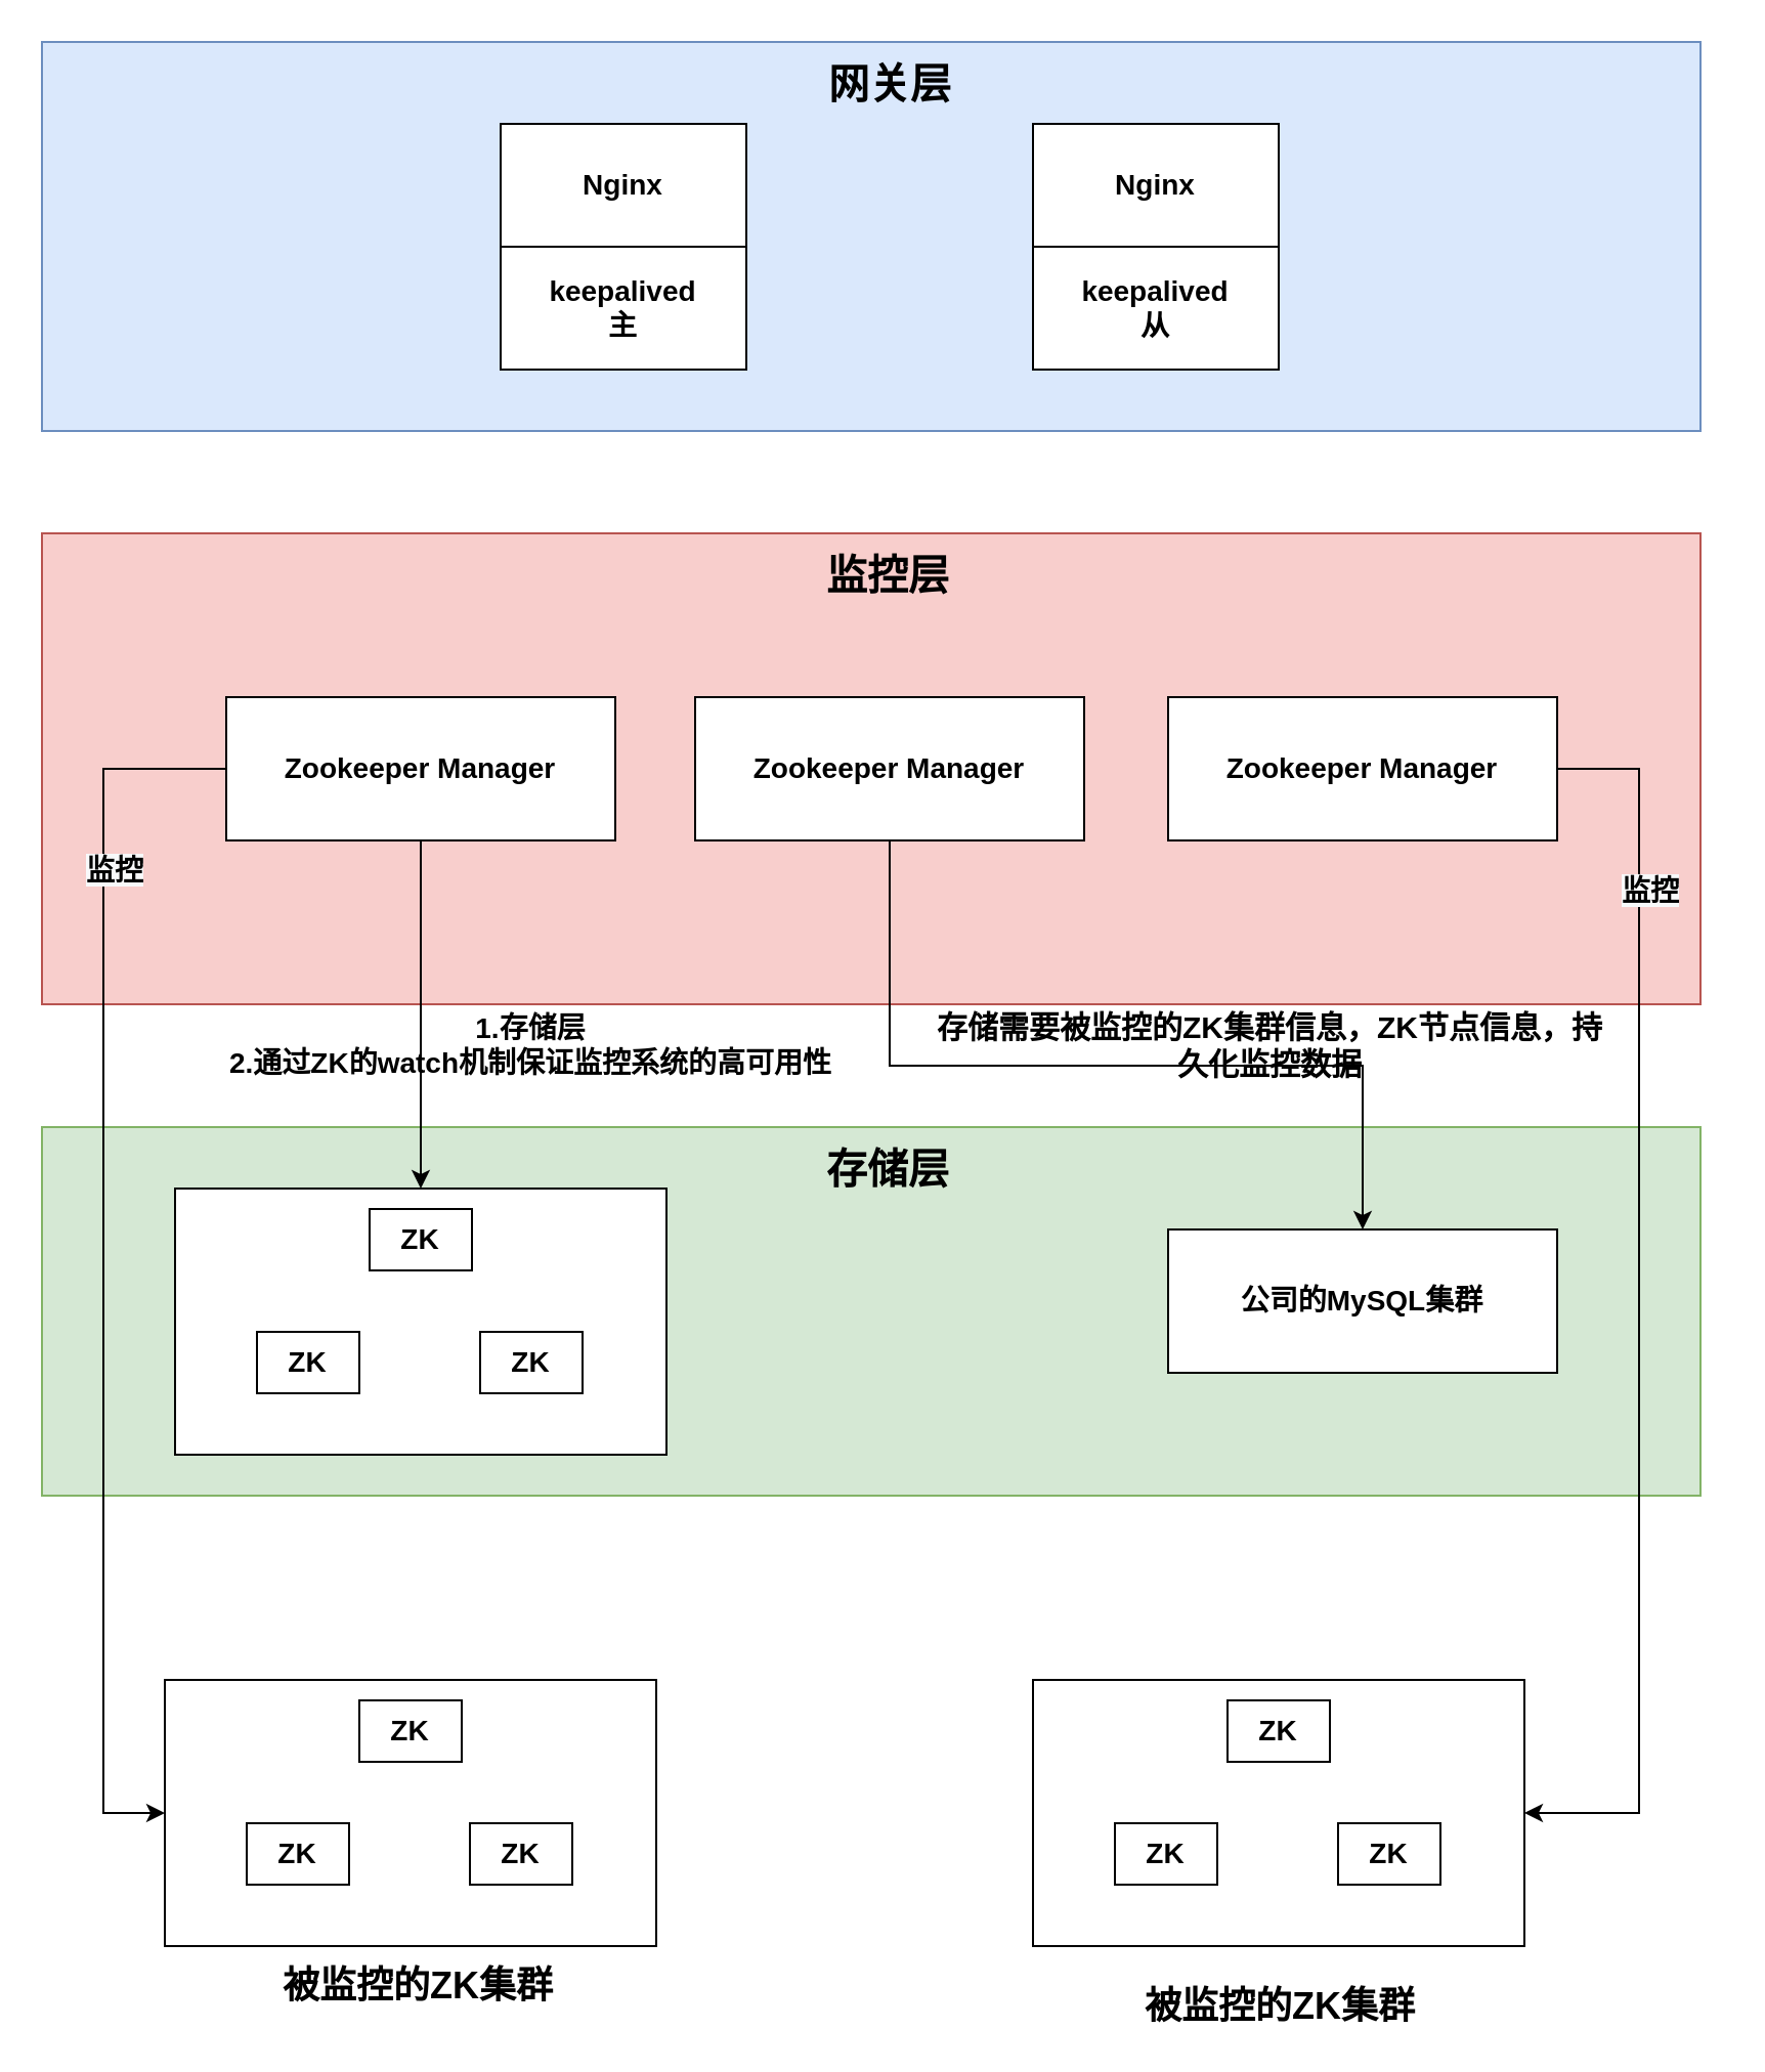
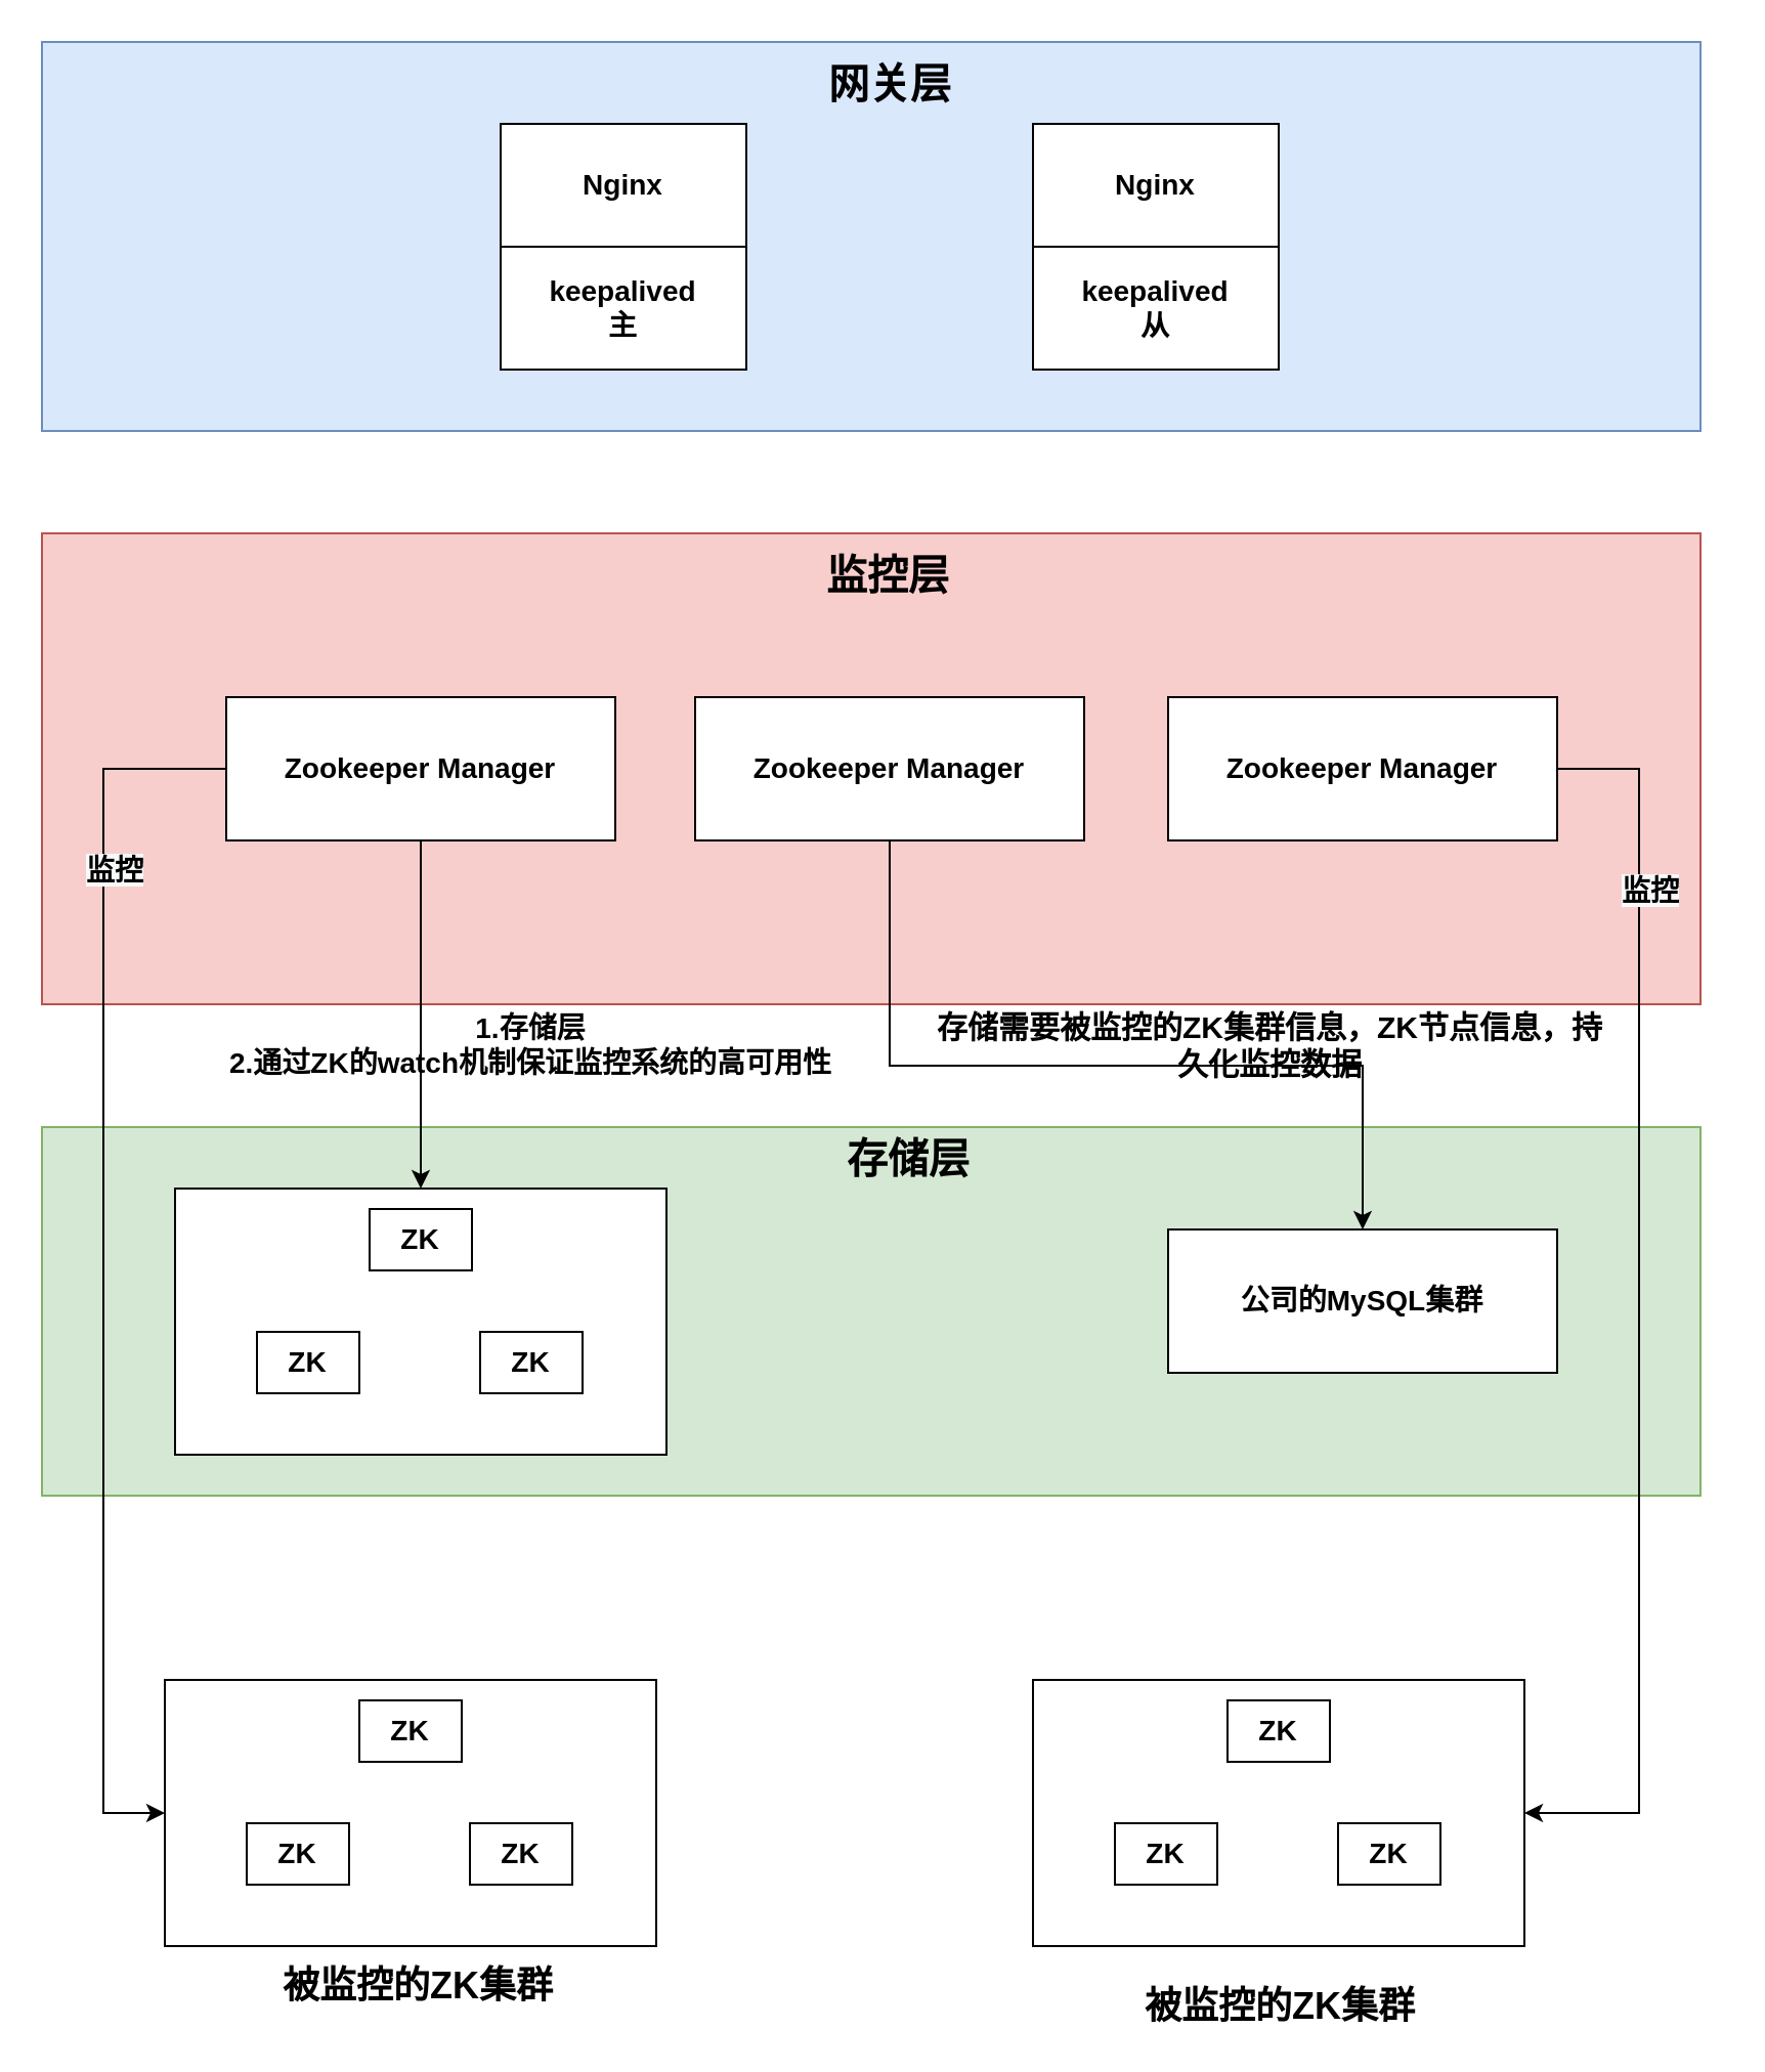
  <mxCell id="0" />
  <mxCell id="1" parent="0" />
  <mxCell id="2" value="" style="rounded=0;whiteSpace=wrap;html=1;fillColor=#dae8fc;strokeColor=#6c8ebf;" vertex="1" parent="1"><mxGeometry y="20" width="810" height="190" as="geometry" x="20" /></mxCell>
  <mxCell id="3" value="" style="rounded=0;whiteSpace=wrap;html=1;fillColor=#f8cecc;strokeColor=#b85450;" vertex="1" parent="1"><mxGeometry y="260" width="810" height="230" as="geometry" x="20" /></mxCell>
  <mxCell id="4" value="&lt;b&gt;&lt;font style=&quot;font-size: 14px&quot;&gt;Nginx&lt;/font&gt;&lt;/b&gt;" style="rounded=0;whiteSpace=wrap;html=1;" vertex="1" parent="1"><mxGeometry x="244" y="60" width="120" height="60" as="geometry" /></mxCell>
  <mxCell id="5" value="&lt;b&gt;&lt;font style=&quot;font-size: 14px&quot;&gt;Nginx&lt;/font&gt;&lt;/b&gt;" style="rounded=0;whiteSpace=wrap;html=1;" vertex="1" parent="1"><mxGeometry x="504" y="60" width="120" height="60" as="geometry" /></mxCell>
  <mxCell id="6" value="&lt;b&gt;&lt;font style=&quot;font-size: 14px&quot;&gt;keepalived&lt;br&gt;主&lt;br&gt;&lt;/font&gt;&lt;/b&gt;" style="rounded=0;whiteSpace=wrap;html=1;" vertex="1" parent="1"><mxGeometry x="244" y="120" width="120" height="60" as="geometry" /></mxCell>
  <mxCell id="7" value="&lt;b&gt;&lt;font style=&quot;font-size: 14px&quot;&gt;keepalived&lt;br&gt;从&lt;br&gt;&lt;/font&gt;&lt;/b&gt;" style="rounded=0;whiteSpace=wrap;html=1;" vertex="1" parent="1"><mxGeometry x="504" y="120" width="120" height="60" as="geometry" /></mxCell>
  <mxCell id="8" value="&lt;b&gt;&lt;font style=&quot;font-size: 14px&quot;&gt;Zookeeper Manager&lt;/font&gt;&lt;/b&gt;" style="rounded=0;whiteSpace=wrap;html=1;" vertex="1" parent="1"><mxGeometry x="110" y="340" width="190" height="70" as="geometry" /></mxCell>
  <mxCell id="9" value="&lt;b&gt;&lt;font style=&quot;font-size: 14px&quot;&gt;Zookeeper Manager&lt;/font&gt;&lt;/b&gt;" style="rounded=0;whiteSpace=wrap;html=1;" vertex="1" parent="1"><mxGeometry x="339" y="340" width="190" height="70" as="geometry" /></mxCell>
  <mxCell id="10" value="&lt;b&gt;&lt;font style=&quot;font-size: 14px&quot;&gt;Zookeeper Manager&lt;/font&gt;&lt;/b&gt;" style="rounded=0;whiteSpace=wrap;html=1;" vertex="1" parent="1"><mxGeometry x="570" y="340" width="190" height="70" as="geometry" /></mxCell>
  <mxCell id="11" value="&lt;b&gt;&lt;font style=&quot;font-size: 20px&quot;&gt;监控层&lt;/font&gt;&lt;/b&gt;" style="text;html=1;strokeColor=none;fillColor=none;align=center;verticalAlign=middle;whiteSpace=wrap;rounded=0;" vertex="1" parent="1"><mxGeometry x="391" y="270" width="85" height="20" as="geometry" /></mxCell>
  <mxCell id="12" value="&lt;span style=&quot;font-size: 20px&quot;&gt;&lt;b&gt;网关层&lt;/b&gt;&lt;/span&gt;" style="text;html=1;strokeColor=none;fillColor=none;align=center;verticalAlign=middle;whiteSpace=wrap;rounded=0;" vertex="1" parent="1"><mxGeometry x="391.5" y="30" width="85" height="20" as="geometry" /></mxCell>
  <mxCell id="13" value="" style="rounded=0;whiteSpace=wrap;html=1;fillColor=#d5e8d4;strokeColor=#82b366;" vertex="1" parent="1"><mxGeometry y="550" width="810" height="180" as="geometry" x="20" /></mxCell>
- <mxCell id="14" value="&lt;span style=&quot;font-size: 20px&quot;&gt;&lt;b&gt;存储层&lt;/b&gt;&lt;/span&gt;" style="text;html=1;strokeColor=none;fillColor=none;align=center;verticalAlign=middle;whiteSpace=wrap;rounded=0;" vertex="1" parent="1"><mxGeometry x="391" y="560" width="85" height="20" as="geometry" /></mxCell>
+ <mxCell id="14" value="&lt;span style=&quot;font-size: 20px&quot;&gt;&lt;b&gt;存储层&lt;/b&gt;&lt;/span&gt;" style="text;html=1;strokeColor=none;fillColor=none;align=center;verticalAlign=middle;whiteSpace=wrap;rounded=0;" vertex="1" parent="1"><mxGeometry x="401" y="555" width="85" height="20" as="geometry" /></mxCell>
  <mxCell id="15" value="&lt;b&gt;&lt;font style=&quot;font-size: 14px&quot;&gt;公司的MySQL集群&lt;br&gt;&lt;/font&gt;&lt;/b&gt;" style="rounded=0;whiteSpace=wrap;html=1;" vertex="1" parent="1"><mxGeometry x="570" y="600" width="190" height="70" as="geometry" /></mxCell>
  <mxCell id="16" style="edgeStyle=orthogonalEdgeStyle;rounded=0;orthogonalLoop=1;jettySize=auto;html=1;exitX=0.5;exitY=1;exitDx=0;exitDy=0;" edge="1" parent="1" source="9" target="15"><mxGeometry relative="1" as="geometry"><Array as="points"><mxPoint x="434" y="520" /><mxPoint x="665" y="520" /></Array></mxGeometry></mxCell>
  <mxCell id="17" value="&lt;b&gt;&lt;font style=&quot;font-size: 15px&quot;&gt;存储需要被监控的ZK集群信息，ZK节点信息，持久化监控数据&lt;/font&gt;&lt;/b&gt;" style="text;html=1;strokeColor=none;fillColor=none;align=center;verticalAlign=middle;whiteSpace=wrap;rounded=0;" vertex="1" parent="1"><mxGeometry x="450" y="500" width="340" height="20" as="geometry" /></mxCell>
  <mxCell id="18" value="" style="rounded=0;whiteSpace=wrap;html=1;" vertex="1" parent="1"><mxGeometry x="85" y="580" width="240" height="130" as="geometry" /></mxCell>
  <mxCell id="19" value="&lt;b&gt;&lt;font style=&quot;font-size: 14px&quot;&gt;ZK&lt;br&gt;&lt;/font&gt;&lt;/b&gt;" style="rounded=0;whiteSpace=wrap;html=1;" vertex="1" parent="1"><mxGeometry x="180" y="590" width="50" height="30" as="geometry" /></mxCell>
  <mxCell id="20" value="&lt;b&gt;&lt;font style=&quot;font-size: 14px&quot;&gt;ZK&lt;br&gt;&lt;/font&gt;&lt;/b&gt;" style="rounded=0;whiteSpace=wrap;html=1;" vertex="1" parent="1"><mxGeometry x="125" y="650" width="50" height="30" as="geometry" /></mxCell>
  <mxCell id="21" value="&lt;b&gt;&lt;font style=&quot;font-size: 14px&quot;&gt;ZK&lt;br&gt;&lt;/font&gt;&lt;/b&gt;" style="rounded=0;whiteSpace=wrap;html=1;" vertex="1" parent="1"><mxGeometry x="234" y="650" width="50" height="30" as="geometry" /></mxCell>
  <mxCell id="22" style="edgeStyle=orthogonalEdgeStyle;rounded=0;orthogonalLoop=1;jettySize=auto;html=1;exitX=0.5;exitY=1;exitDx=0;exitDy=0;entryX=0.5;entryY=0;entryDx=0;entryDy=0;" edge="1" parent="1" source="8" target="18"><mxGeometry relative="1" as="geometry" /></mxCell>
  <mxCell id="23" value="&lt;b style=&quot;font-size: 14px&quot;&gt;1.存储层&lt;br&gt;2.通过ZK的watch机制保证监控系统的高可用性&lt;/b&gt;" style="text;html=1;strokeColor=none;fillColor=none;align=center;verticalAlign=middle;whiteSpace=wrap;rounded=0;" vertex="1" parent="1"><mxGeometry x="104" y="500" width="310" height="20" as="geometry" /></mxCell>
  <mxCell id="24" value="" style="rounded=0;whiteSpace=wrap;html=1;" vertex="1" parent="1"><mxGeometry x="80" y="820" width="240" height="130" as="geometry" /></mxCell>
  <mxCell id="25" value="&lt;b&gt;&lt;font style=&quot;font-size: 14px&quot;&gt;ZK&lt;br&gt;&lt;/font&gt;&lt;/b&gt;" style="rounded=0;whiteSpace=wrap;html=1;" vertex="1" parent="1"><mxGeometry x="175" y="830" width="50" height="30" as="geometry" /></mxCell>
  <mxCell id="26" value="&lt;b&gt;&lt;font style=&quot;font-size: 14px&quot;&gt;ZK&lt;br&gt;&lt;/font&gt;&lt;/b&gt;" style="rounded=0;whiteSpace=wrap;html=1;" vertex="1" parent="1"><mxGeometry x="120" y="890" width="50" height="30" as="geometry" /></mxCell>
  <mxCell id="27" value="&lt;b&gt;&lt;font style=&quot;font-size: 14px&quot;&gt;ZK&lt;br&gt;&lt;/font&gt;&lt;/b&gt;" style="rounded=0;whiteSpace=wrap;html=1;" vertex="1" parent="1"><mxGeometry x="229" y="890" width="50" height="30" as="geometry" /></mxCell>
  <mxCell id="28" value="" style="rounded=0;whiteSpace=wrap;html=1;" vertex="1" parent="1"><mxGeometry x="504" y="820" width="240" height="130" as="geometry" /></mxCell>
  <mxCell id="29" value="&lt;b&gt;&lt;font style=&quot;font-size: 14px&quot;&gt;ZK&lt;br&gt;&lt;/font&gt;&lt;/b&gt;" style="rounded=0;whiteSpace=wrap;html=1;" vertex="1" parent="1"><mxGeometry x="599" y="830" width="50" height="30" as="geometry" /></mxCell>
  <mxCell id="30" value="&lt;b&gt;&lt;font style=&quot;font-size: 14px&quot;&gt;ZK&lt;br&gt;&lt;/font&gt;&lt;/b&gt;" style="rounded=0;whiteSpace=wrap;html=1;" vertex="1" parent="1"><mxGeometry x="544" y="890" width="50" height="30" as="geometry" /></mxCell>
  <mxCell id="31" value="&lt;b&gt;&lt;font style=&quot;font-size: 14px&quot;&gt;ZK&lt;br&gt;&lt;/font&gt;&lt;/b&gt;" style="rounded=0;whiteSpace=wrap;html=1;" vertex="1" parent="1"><mxGeometry x="653" y="890" width="50" height="30" as="geometry" /></mxCell>
  <mxCell id="32" value="&lt;b&gt;&lt;font style=&quot;font-size: 18px&quot;&gt;被监控的ZK集群&lt;/font&gt;&lt;/b&gt;" style="text;html=1;strokeColor=none;fillColor=none;align=center;verticalAlign=middle;whiteSpace=wrap;rounded=0;" vertex="1" parent="1"><mxGeometry x="125" y="960" width="157.5" height="20" as="geometry" /></mxCell>
  <mxCell id="33" value="&lt;b&gt;&lt;font style=&quot;font-size: 18px&quot;&gt;被监控的ZK集群&lt;/font&gt;&lt;/b&gt;" style="text;html=1;strokeColor=none;fillColor=none;align=center;verticalAlign=middle;whiteSpace=wrap;rounded=0;" vertex="1" parent="1"><mxGeometry x="545.5" y="970" width="157.5" height="20" as="geometry" /></mxCell>
  <mxCell id="34" style="edgeStyle=orthogonalEdgeStyle;rounded=0;orthogonalLoop=1;jettySize=auto;html=1;exitX=0;exitY=0.5;exitDx=0;exitDy=0;entryX=0;entryY=0.5;entryDx=0;entryDy=0;" edge="1" parent="1" source="8" target="24"><mxGeometry relative="1" as="geometry"><Array as="points"><mxPoint x="50" y="375" /><mxPoint x="50" y="885" /></Array></mxGeometry></mxCell>
  <mxCell id="35" style="edgeStyle=orthogonalEdgeStyle;rounded=0;orthogonalLoop=1;jettySize=auto;html=1;exitX=1;exitY=0.5;exitDx=0;exitDy=0;entryX=1;entryY=0.5;entryDx=0;entryDy=0;" edge="1" parent="1" source="10" target="28"><mxGeometry relative="1" as="geometry"><Array as="points"><mxPoint x="800" y="375" /><mxPoint x="800" y="885" /></Array></mxGeometry></mxCell>
  <mxCell id="36" value="&lt;b style=&quot;color: rgb(0 , 0 , 0) ; font-family: &amp;#34;helvetica&amp;#34; ; font-style: normal ; letter-spacing: normal ; text-align: center ; text-indent: 0px ; text-transform: none ; word-spacing: 0px ; background-color: rgb(248 , 249 , 250) ; font-size: 14px&quot;&gt;监控&lt;br&gt;&lt;/b&gt;" style="text;whiteSpace=wrap;html=1;" vertex="1" parent="1"><mxGeometry x="40" y="410" width="50" height="20" as="geometry" /></mxCell>
  <mxCell id="37" value="&lt;b style=&quot;color: rgb(0 , 0 , 0) ; font-family: &amp;#34;helvetica&amp;#34; ; font-style: normal ; letter-spacing: normal ; text-align: center ; text-indent: 0px ; text-transform: none ; word-spacing: 0px ; background-color: rgb(248 , 249 , 250) ; font-size: 14px&quot;&gt;监控&lt;br&gt;&lt;/b&gt;" style="text;whiteSpace=wrap;html=1;" vertex="1" parent="1"><mxGeometry x="790" y="420" width="50" height="20" as="geometry" /></mxCell>
